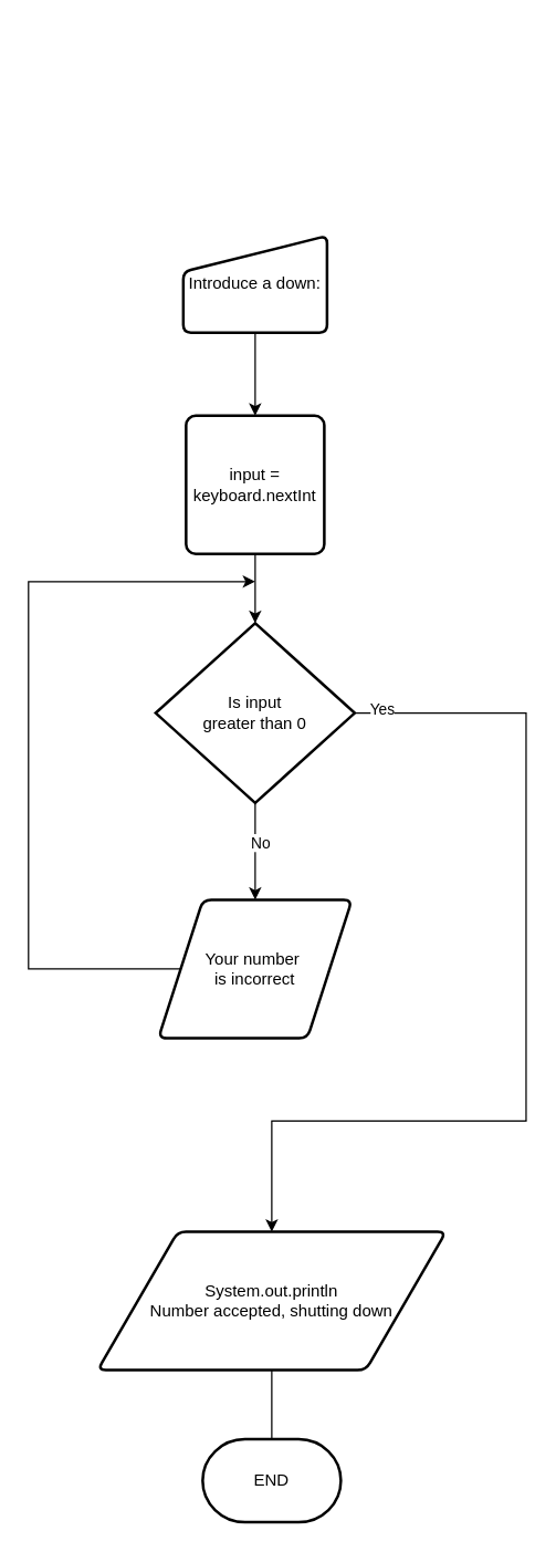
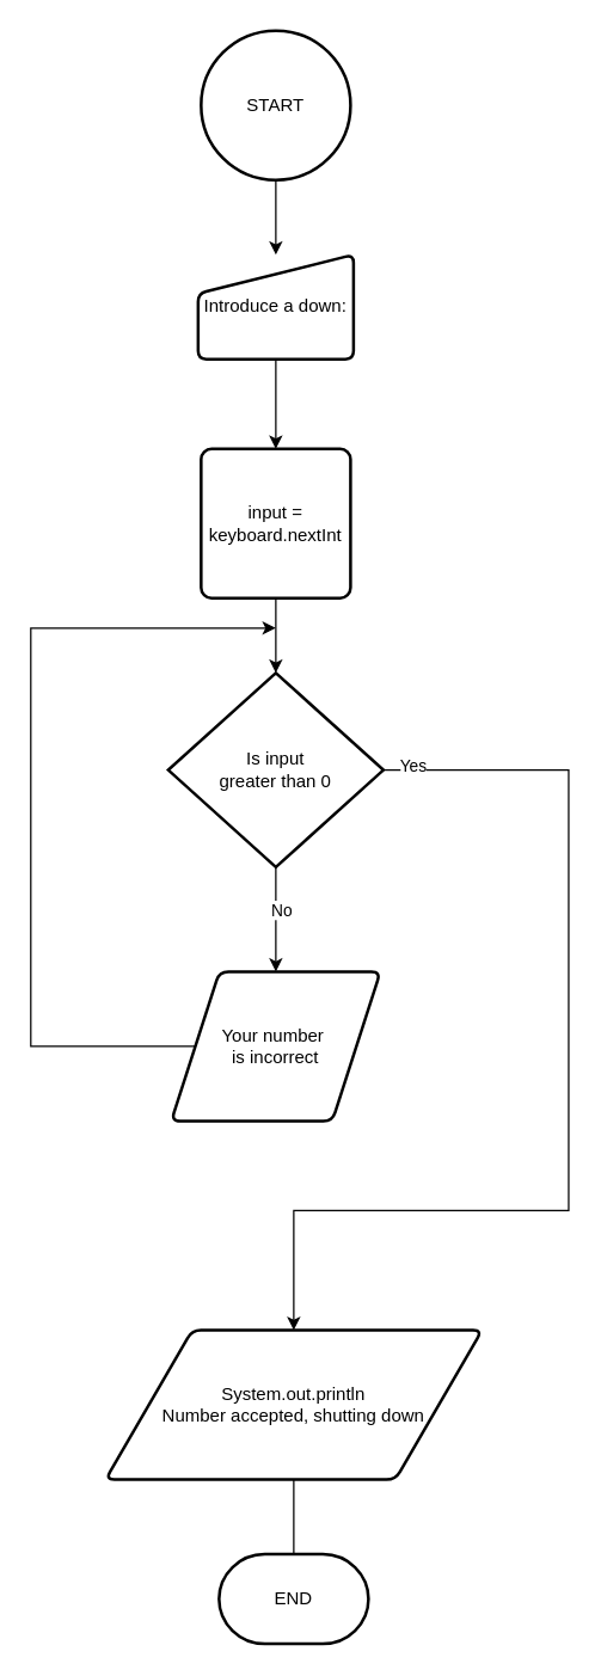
  <mxCell id="0" />
  <mxCell id="1" parent="0" />
+ <mxCell id="2" style="edgeStyle=orthogonalEdgeStyle;rounded=0;orthogonalLoop=1;jettySize=auto;html=1;entryX=0.5;entryY=0;entryDx=0;entryDy=0;" edge="1" parent="1" source="3" target="5"><mxGeometry relative="1" as="geometry" /></mxCell>
+ <mxCell id="3" value="START" style="strokeWidth=2;html=1;shape=mxgraph.flowchart.start_2;whiteSpace=wrap;" vertex="1" parent="1"><mxGeometry x="134" y="20" width="100" height="100" as="geometry" /></mxCell>
  <mxCell id="4" style="edgeStyle=orthogonalEdgeStyle;rounded=0;orthogonalLoop=1;jettySize=auto;html=1;entryX=0.5;entryY=0;entryDx=0;entryDy=0;" edge="1" parent="1" source="5" target="16"><mxGeometry relative="1" as="geometry" /></mxCell>
  <mxCell id="5" value="Introduce a down:" style="html=1;strokeWidth=2;shape=manualInput;whiteSpace=wrap;rounded=1;size=26;arcSize=11;" vertex="1" parent="1"><mxGeometry x="132" y="170" width="104" height="70" as="geometry" /></mxCell>
  <mxCell id="6" style="edgeStyle=orthogonalEdgeStyle;rounded=0;orthogonalLoop=1;jettySize=auto;html=1;entryX=0.5;entryY=0;entryDx=0;entryDy=0;" edge="1" parent="1" source="10" target="15"><mxGeometry relative="1" as="geometry" /></mxCell>
  <mxCell id="7" value="No" style="edgeLabel;html=1;align=center;verticalAlign=middle;resizable=0;points=[];" vertex="1" connectable="0" parent="6"><mxGeometry x="-0.2" y="3" relative="1" as="geometry"><mxPoint as="offset" /></mxGeometry></mxCell>
  <mxCell id="8" style="edgeStyle=orthogonalEdgeStyle;rounded=0;orthogonalLoop=1;jettySize=auto;html=1;entryX=0.5;entryY=0;entryDx=0;entryDy=0;" edge="1" parent="1" source="10" target="12"><mxGeometry relative="1" as="geometry"><Array as="points"><mxPoint x="380" y="515" /><mxPoint x="380" y="810" /><mxPoint x="196" y="810" /></Array></mxGeometry></mxCell>
  <mxCell id="9" value="Yes" style="edgeLabel;html=1;align=center;verticalAlign=middle;resizable=0;points=[];" vertex="1" connectable="0" parent="8"><mxGeometry x="-0.944" y="3" relative="1" as="geometry"><mxPoint as="offset" /></mxGeometry></mxCell>
  <mxCell id="10" value="Is input&lt;div&gt;greater than 0&lt;/div&gt;" style="strokeWidth=2;html=1;shape=mxgraph.flowchart.decision;whiteSpace=wrap;" vertex="1" parent="1"><mxGeometry x="112" y="450" width="144" height="130" as="geometry" /></mxCell>
  <mxCell id="11" style="edgeStyle=orthogonalEdgeStyle;rounded=0;orthogonalLoop=1;jettySize=auto;html=1;endArrow=none;" edge="1" parent="1" source="12" target="13"><mxGeometry relative="1" as="geometry" /></mxCell>
  <mxCell id="12" value="System.out.println&lt;div&gt;Number accepted, shutting down&lt;/div&gt;" style="shape=parallelogram;html=1;strokeWidth=2;perimeter=parallelogramPerimeter;whiteSpace=wrap;rounded=1;arcSize=12;size=0.23;" vertex="1" parent="1"><mxGeometry x="70" y="890" width="252" height="100" as="geometry" /></mxCell>
  <mxCell id="13" value="END" style="strokeWidth=2;html=1;shape=mxgraph.flowchart.terminator;whiteSpace=wrap;" vertex="1" parent="1"><mxGeometry x="146" y="1040" width="100" height="60" as="geometry" /></mxCell>
  <mxCell id="14" style="edgeStyle=orthogonalEdgeStyle;rounded=0;orthogonalLoop=1;jettySize=auto;html=1;" edge="1" parent="1" source="15"><mxGeometry relative="1" as="geometry"><mxPoint x="184" y="420" as="targetPoint" /><Array as="points"><mxPoint x="20" y="700" /><mxPoint x="20" y="420" /></Array></mxGeometry></mxCell>
  <mxCell id="15" value="Your number&amp;nbsp;&lt;div&gt;is incorrect&lt;/div&gt;" style="shape=parallelogram;html=1;strokeWidth=2;perimeter=parallelogramPerimeter;whiteSpace=wrap;rounded=1;arcSize=12;size=0.23;" vertex="1" parent="1"><mxGeometry x="114" y="650" width="140" height="100" as="geometry" /></mxCell>
  <mxCell id="16" value="&lt;div&gt;input = keyboard.nextInt&lt;/div&gt;" style="rounded=1;whiteSpace=wrap;html=1;absoluteArcSize=1;arcSize=14;strokeWidth=2;" vertex="1" parent="1"><mxGeometry x="134" y="300" width="100" height="100" as="geometry" /></mxCell>
  <mxCell id="17" style="edgeStyle=orthogonalEdgeStyle;rounded=0;orthogonalLoop=1;jettySize=auto;html=1;entryX=0.5;entryY=0;entryDx=0;entryDy=0;entryPerimeter=0;" edge="1" parent="1" source="16" target="10"><mxGeometry relative="1" as="geometry" /></mxCell>
